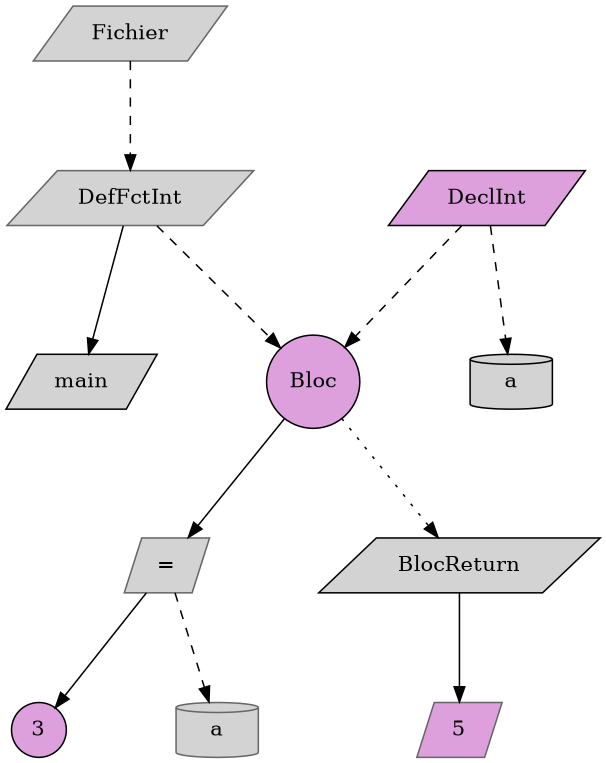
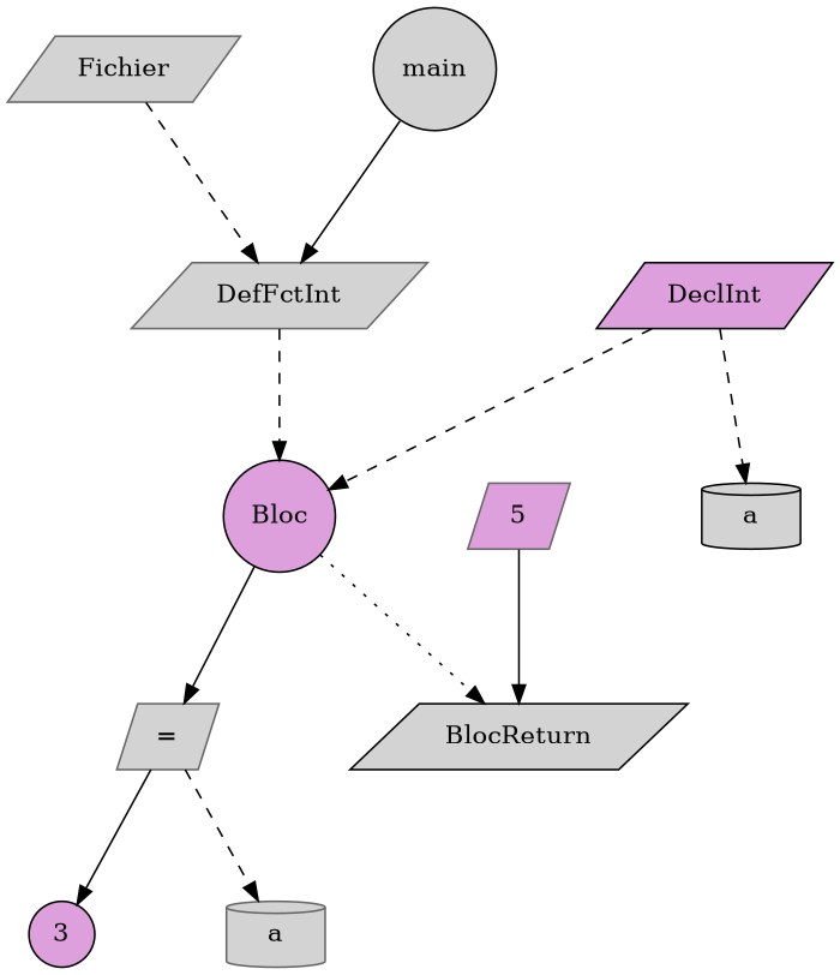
  digraph {
    nodesep=1
    ranksep=1
    node [color=black fillcolor=lightgrey shape=parallelogram style=filled]
    edge [style=dashed]
    n1 [color=gray40 label=Fichier]
    n2 [color=gray40 label=DefFctInt]
-   n3 [label=main]
+   n3 [label=main shape=circle]
    n4 [fillcolor=plum label=Bloc shape=circle]
    n5 [color=gray40 label="="]
    n6 [label=BlocReturn]
    n7 [fillcolor=plum label=DeclInt]
    n8 [label=a shape=cylinder]
    n9 [fillcolor=plum label=3 shape=circle]
    n10 [color=gray40 label=a shape=cylinder]
    n11 [color=gray40 fillcolor=plum label=5]
    n1 -> n2
-   n2 -> n3 [style=solid]
+   n3 -> n2 [style=solid]
    n2 -> n4
    n4 -> n5 [style=solid]
    n4 -> n6 [style=dotted]
    n5 -> n9 [style=solid]
    n5 -> n10
-   n6 -> n11 [style=solid]
+   n11 -> n6 [style=solid]
    n7 -> n4
    n7 -> n8
  }
